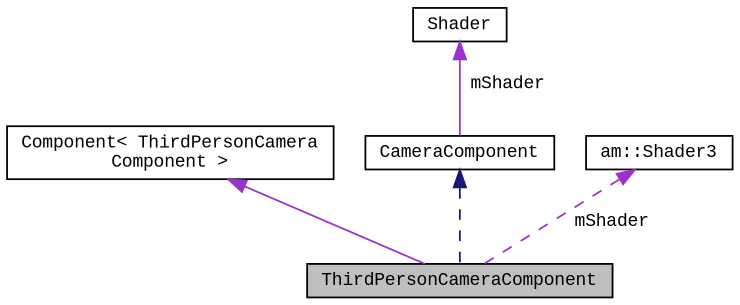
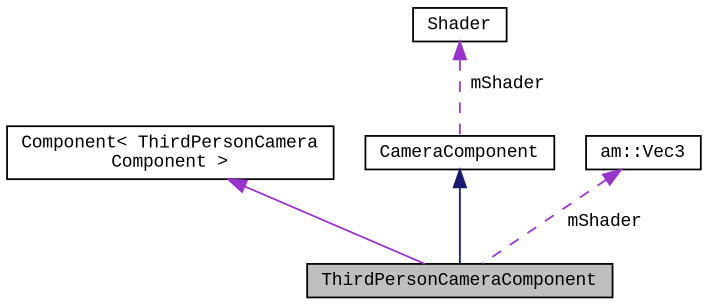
  digraph {
    fontname="Liberation Mono"
    node [color=black fillcolor=white fontname="Liberation Mono" fontsize=10 shape=record style=filled]
    edge [color=darkorchid3 dir=back fontname="Liberation Mono" fontsize=10 labelfontname=Helvetica labelfontsize=10 style=solid]
    n1 [fillcolor=grey75 fontcolor=black height=0.2 label=ThirdPersonCameraComponent width=0.4]
    n2 [height=0.2 label="Component\< ThirdPersonCamera\lComponent \>" width=0.4]
    n3 [height=0.2 label=CameraComponent width=0.4]
    n4 [height=0.2 label=Shader width=0.4]
-   n5 [height=0.2 label="am::Shader3" width=0.4]
+   n5 [height=0.2 label="am::Vec3" width=0.4]
    n2 -> n1
-   n3 -> n1 [color=midnightblue style=dashed]
-   n4 -> n3 [label=" mShader"]
+   n3 -> n1 [color=midnightblue]
+   n4 -> n3 [label=" mShader" style=dashed]
    n5 -> n1 [label=" mShader" style=dashed]
  }
